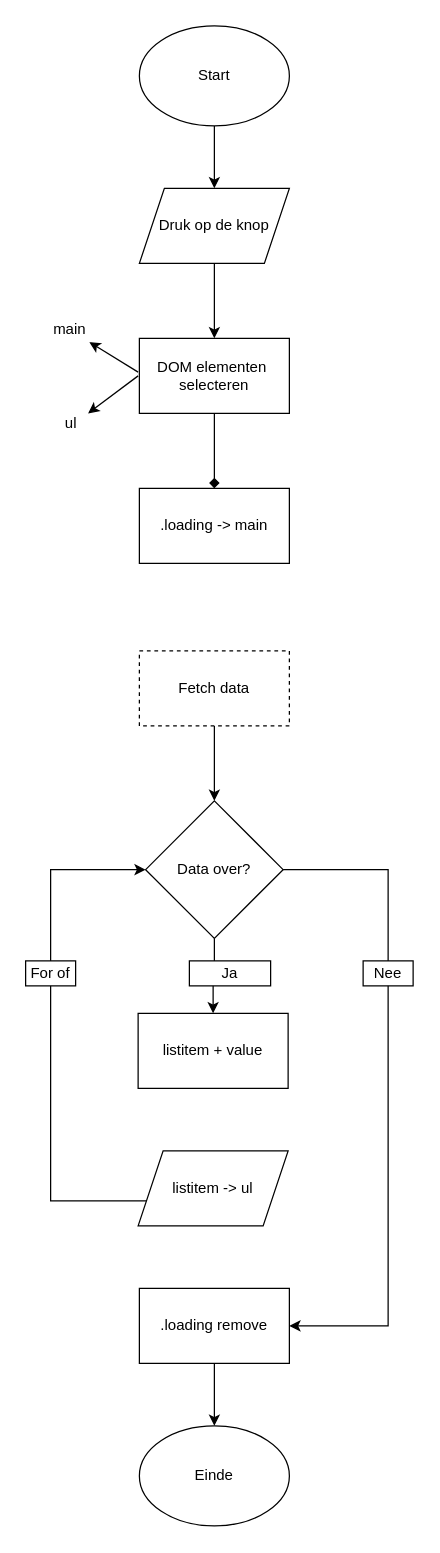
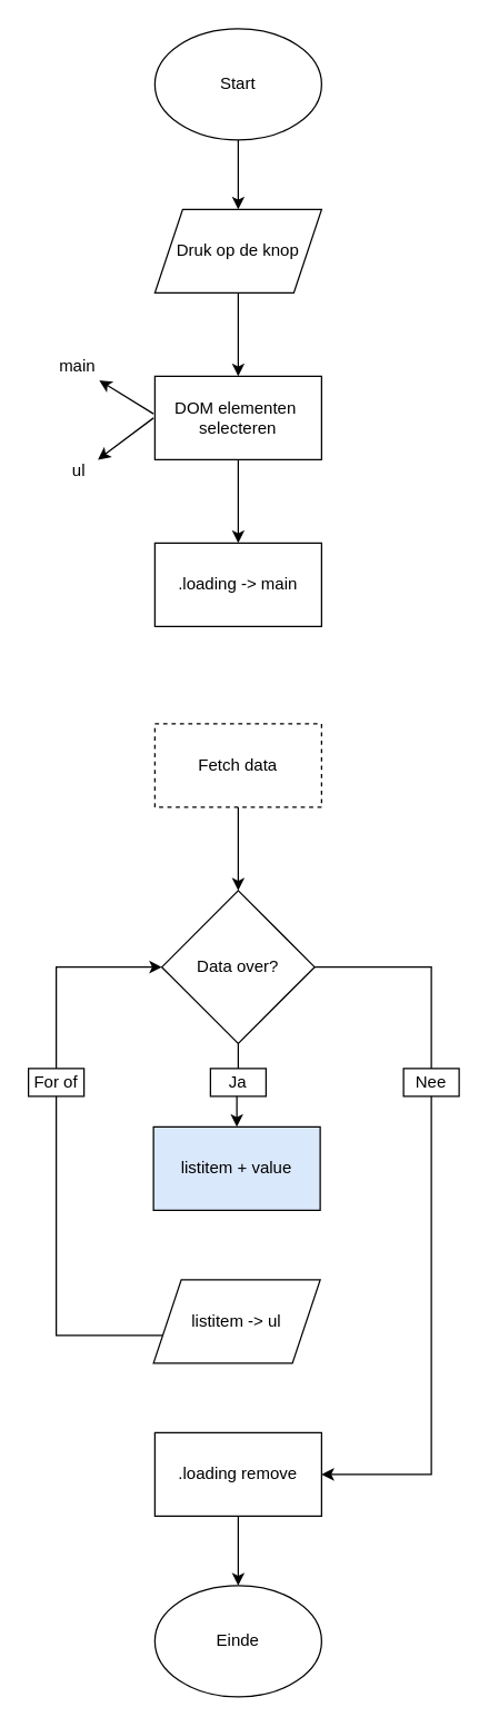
  <mxCell id="0" />
  <mxCell id="1" parent="0" />
  <mxCell id="2" style="edgeStyle=orthogonalEdgeStyle;rounded=0;orthogonalLoop=1;jettySize=auto;html=1;exitX=0.5;exitY=1;exitDx=0;exitDy=0;entryX=0.5;entryY=0;entryDx=0;entryDy=0;" parent="1" source="3" target="5" edge="1"><mxGeometry relative="1" as="geometry" /></mxCell>
  <mxCell id="3" value="Start" style="ellipse;whiteSpace=wrap;html=1;" parent="1" vertex="1"><mxGeometry x="111" y="20" width="120" height="80" as="geometry" /></mxCell>
  <mxCell id="4" style="edgeStyle=orthogonalEdgeStyle;rounded=0;orthogonalLoop=1;jettySize=auto;html=1;exitX=0.5;exitY=1;exitDx=0;exitDy=0;entryX=0.5;entryY=0;entryDx=0;entryDy=0;" edge="1" parent="1" source="5" target="19"><mxGeometry relative="1" as="geometry" /></mxCell>
  <mxCell id="5" value="Druk op de knop" style="shape=parallelogram;perimeter=parallelogramPerimeter;whiteSpace=wrap;html=1;fixedSize=1;" parent="1" vertex="1"><mxGeometry x="111" y="150" width="120" height="60" as="geometry" /></mxCell>
  <mxCell id="6" style="edgeStyle=orthogonalEdgeStyle;rounded=0;orthogonalLoop=1;jettySize=auto;html=1;exitX=0.5;exitY=1;exitDx=0;exitDy=0;entryX=0.5;entryY=0;entryDx=0;entryDy=0;" parent="1" source="7" target="10" edge="1"><mxGeometry relative="1" as="geometry" /></mxCell>
  <mxCell id="7" value="Fetch data" style="rounded=0;whiteSpace=wrap;html=1;dashed=1;" parent="1" vertex="1"><mxGeometry x="111" y="520" width="120" height="60" as="geometry" /></mxCell>
  <mxCell id="8" style="edgeStyle=orthogonalEdgeStyle;rounded=0;orthogonalLoop=1;jettySize=auto;html=1;exitX=0.5;exitY=1;exitDx=0;exitDy=0;entryX=0.5;entryY=0;entryDx=0;entryDy=0;" parent="1" source="10" target="11" edge="1"><mxGeometry relative="1" as="geometry" /></mxCell>
  <mxCell id="9" style="edgeStyle=orthogonalEdgeStyle;rounded=0;orthogonalLoop=1;jettySize=auto;html=1;exitX=1;exitY=0.5;exitDx=0;exitDy=0;entryX=1;entryY=0.5;entryDx=0;entryDy=0;" parent="1" source="10" target="16" edge="1"><mxGeometry relative="1" as="geometry"><Array as="points"><mxPoint x="310" y="695" /><mxPoint x="310" y="1060" /></Array></mxGeometry></mxCell>
  <mxCell id="10" value="Data over?" style="rhombus;whiteSpace=wrap;html=1;" parent="1" vertex="1"><mxGeometry x="116" y="640" width="110" height="110" as="geometry" /></mxCell>
- <mxCell id="11" value="listitem + value" style="rounded=0;whiteSpace=wrap;html=1;" parent="1" vertex="1"><mxGeometry x="110" y="810" width="120" height="60" as="geometry" /></mxCell>
- <mxCell id="12" value="Ja" style="rounded=0;whiteSpace=wrap;html=1;" parent="1" vertex="1"><mxGeometry x="151" y="768" width="65" height="20" as="geometry" /></mxCell>
+ <mxCell id="11" value="listitem + value" style="rounded=0;whiteSpace=wrap;html=1;fillColor=#dae8fc;" parent="1" vertex="1"><mxGeometry x="110" y="810" width="120" height="60" as="geometry" /></mxCell>
+ <mxCell id="12" value="Ja" style="rounded=0;whiteSpace=wrap;html=1;" parent="1" vertex="1"><mxGeometry x="151" y="768" width="40" height="20" as="geometry" /></mxCell>
  <mxCell id="13" style="edgeStyle=orthogonalEdgeStyle;rounded=0;orthogonalLoop=1;jettySize=auto;html=1;exitX=0;exitY=0.5;exitDx=0;exitDy=0;entryX=0;entryY=0.5;entryDx=0;entryDy=0;" parent="1" source="14" target="10" edge="1"><mxGeometry relative="1" as="geometry"><mxPoint x="90" y="550" as="targetPoint" /><Array as="points"><mxPoint x="120" y="960" /><mxPoint x="40" y="960" /><mxPoint x="40" y="695" /></Array></mxGeometry></mxCell>
  <mxCell id="14" value="listitem -&amp;gt; ul" style="shape=parallelogram;perimeter=parallelogramPerimeter;whiteSpace=wrap;html=1;fixedSize=1;" parent="1" vertex="1"><mxGeometry x="110" y="920" width="120" height="60" as="geometry" /></mxCell>
  <mxCell id="15" style="edgeStyle=orthogonalEdgeStyle;rounded=0;orthogonalLoop=1;jettySize=auto;html=1;exitX=0.5;exitY=1;exitDx=0;exitDy=0;entryX=0.5;entryY=0;entryDx=0;entryDy=0;" edge="1" parent="1" source="16" target="24"><mxGeometry relative="1" as="geometry" /></mxCell>
  <mxCell id="16" value=".loading remove" style="rounded=0;whiteSpace=wrap;html=1;" parent="1" vertex="1"><mxGeometry x="111" y="1030" width="120" height="60" as="geometry" /></mxCell>
  <mxCell id="17" value="Nee" style="rounded=0;whiteSpace=wrap;html=1;" parent="1" vertex="1"><mxGeometry x="290" y="768" width="40" height="20" as="geometry" /></mxCell>
- <mxCell id="18" style="edgeStyle=orthogonalEdgeStyle;rounded=0;orthogonalLoop=1;jettySize=auto;html=1;exitX=0.5;exitY=1;exitDx=0;exitDy=0;entryX=0.5;entryY=0;entryDx=0;entryDy=0;endArrow=diamond;" edge="1" parent="1" source="19" target="20"><mxGeometry relative="1" as="geometry" /></mxCell>
+ <mxCell id="18" style="edgeStyle=orthogonalEdgeStyle;rounded=0;orthogonalLoop=1;jettySize=auto;html=1;exitX=0.5;exitY=1;exitDx=0;exitDy=0;entryX=0.5;entryY=0;entryDx=0;entryDy=0;" edge="1" parent="1" source="19" target="20"><mxGeometry relative="1" as="geometry" /></mxCell>
  <mxCell id="19" value="DOM elementen&amp;nbsp;&lt;div&gt;selecteren&lt;/div&gt;" style="rounded=0;whiteSpace=wrap;html=1;" vertex="1" parent="1"><mxGeometry x="111" y="270" width="120" height="60" as="geometry" /></mxCell>
  <mxCell id="20" value=".loading -&amp;gt; main" style="rounded=0;whiteSpace=wrap;html=1;" vertex="1" parent="1"><mxGeometry x="111" y="390" width="120" height="60" as="geometry" /></mxCell>
  <mxCell id="21" value="main" style="text;html=1;align=center;verticalAlign=middle;resizable=0;points=[];autosize=1;strokeColor=none;fillColor=none;" vertex="1" parent="1"><mxGeometry x="30" y="248" width="50" height="30" as="geometry" /></mxCell>
  <mxCell id="22" value="ul" style="text;html=1;align=center;verticalAlign=middle;resizable=0;points=[];autosize=1;strokeColor=none;fillColor=none;" vertex="1" parent="1"><mxGeometry x="41" y="323" width="30" height="30" as="geometry" /></mxCell>
  <mxCell id="23" value="For of" style="rounded=0;whiteSpace=wrap;html=1;" vertex="1" parent="1"><mxGeometry x="20" y="768" width="40" height="20" as="geometry" /></mxCell>
  <mxCell id="24" value="Einde" style="ellipse;whiteSpace=wrap;html=1;" vertex="1" parent="1"><mxGeometry x="111" y="1140" width="120" height="80" as="geometry" /></mxCell>
  <mxCell id="25" value="" style="endArrow=classic;html=1;rounded=0;" edge="1" parent="1"><mxGeometry width="50" height="50" relative="1" as="geometry"><mxPoint x="110" y="300" as="sourcePoint" /><mxPoint x="70" y="330" as="targetPoint" /></mxGeometry></mxCell>
  <mxCell id="26" value="" style="endArrow=classic;html=1;rounded=0;" edge="1" parent="1"><mxGeometry width="50" height="50" relative="1" as="geometry"><mxPoint x="110.005" y="297" as="sourcePoint" /><mxPoint x="71" y="273" as="targetPoint" /></mxGeometry></mxCell>
